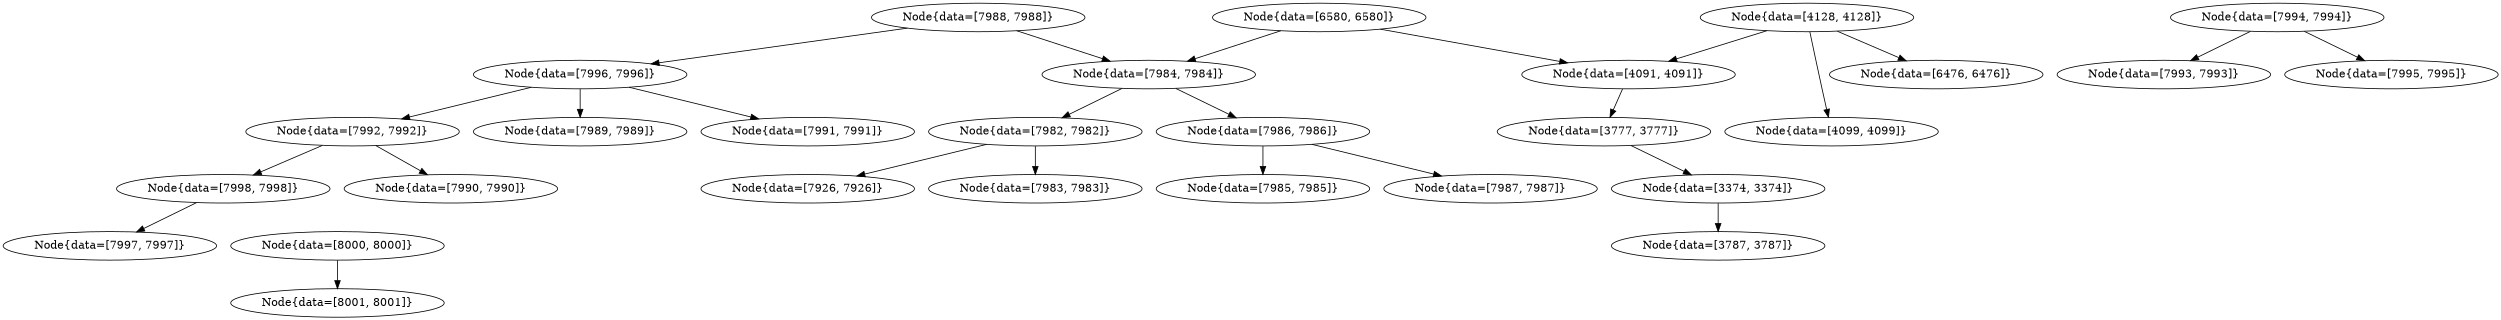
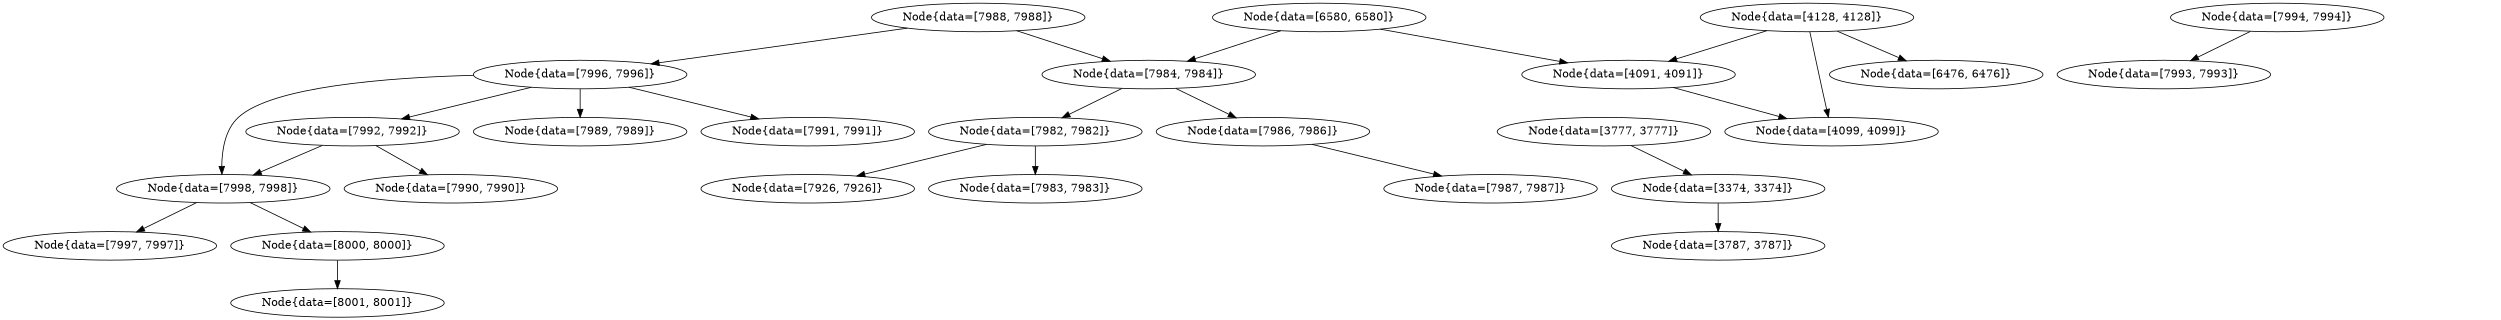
  digraph {
    n1 [label="Node{data=[7988, 7988]}"]
    n2 [label="Node{data=[7996, 7996]}"]
    n3 [label="Node{data=[7984, 7984]}"]
    n4 [label="Node{data=[6580, 6580]}"]
    n5 [label="Node{data=[4091, 4091]}"]
    n6 [label="Node{data=[7992, 7992]}"]
    n7 [label="Node{data=[7998, 7998]}"]
    n8 [label="Node{data=[7989, 7989]}"]
    n9 [label="Node{data=[7991, 7991]}"]
    n10 [label="Node{data=[3777, 3777]}"]
    n11 [label="Node{data=[7982, 7982]}"]
    n12 [label="Node{data=[7986, 7986]}"]
    n13 [label="Node{data=[3374, 3374]}"]
    n14 [label="Node{data=[4128, 4128]}"]
    n15 [label="Node{data=[4099, 4099]}"]
    n16 [label="Node{data=[6476, 6476]}"]
    n17 [label="Node{data=[3787, 3787]}"]
    n18 [label="Node{data=[7926, 7926]}"]
    n19 [label="Node{data=[7983, 7983]}"]
-   n20 [label="Node{data=[7985, 7985]}"]
    n21 [label="Node{data=[7987, 7987]}"]
    n22 [label="Node{data=[7990, 7990]}"]
    n23 [label="Node{data=[7997, 7997]}"]
    n24 [label="Node{data=[8000, 8000]}"]
    n25 [label="Node{data=[7994, 7994]}"]
    n26 [label="Node{data=[7993, 7993]}"]
-   n27 [label="Node{data=[7995, 7995]}"]
    n28 [label="Node{data=[8001, 8001]}"]
    n1 -> n2
    n1 -> n3
    n2 -> n6
+   n2 -> n7
    n2 -> n8
    n2 -> n9
    n3 -> n11
    n3 -> n12
    n4 -> n3
    n4 -> n5
-   n5 -> n10
+   n5 -> n15
    n6 -> n7
    n6 -> n22
    n7 -> n23
+   n7 -> n24
    n10 -> n13
    n11 -> n18
    n11 -> n19
-   n12 -> n20
    n12 -> n21
    n13 -> n17
    n14 -> n5
    n14 -> n15
    n14 -> n16
    n24 -> n28
    n25 -> n26
-   n25 -> n27
  }
